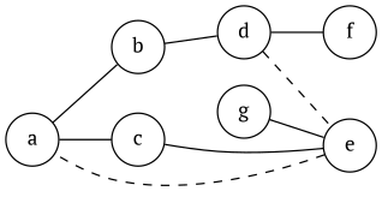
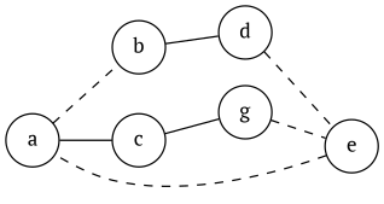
  graph {
    fontname="PT Serif"
    rankdir=LR
    node [fontname="PT Serif" shape=circle]
    edge [fontname="PT Serif"]
    a
    b
    c
    d
    g
-   f
    e
-   a -- b
+   a -- b [style=dashed]
    a -- c
    b -- d
-   c -- e
-   d -- f
+   c -- g
    d -- e [style=dashed]
-   g -- e
+   g -- e [style=dashed]
    e -- a [style=dashed]
  }
